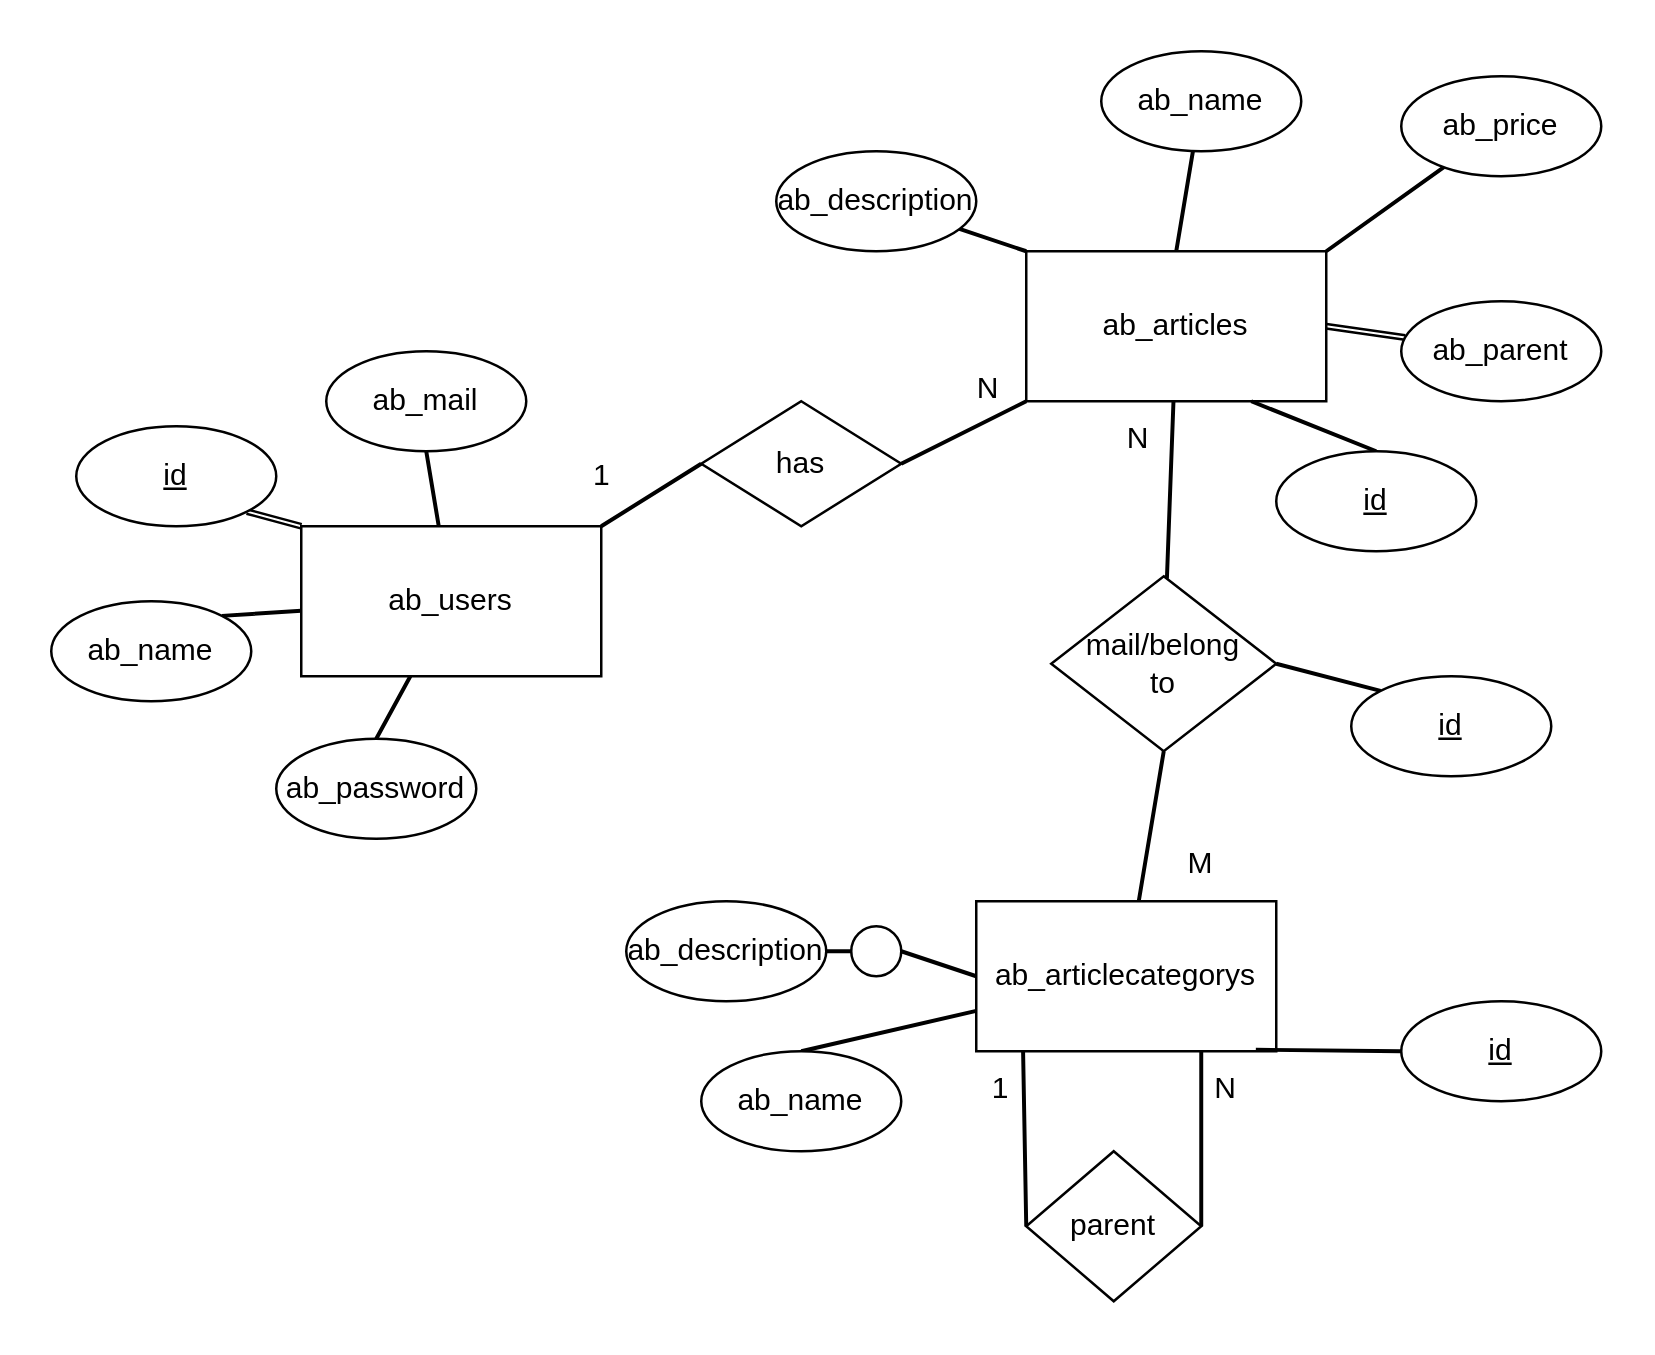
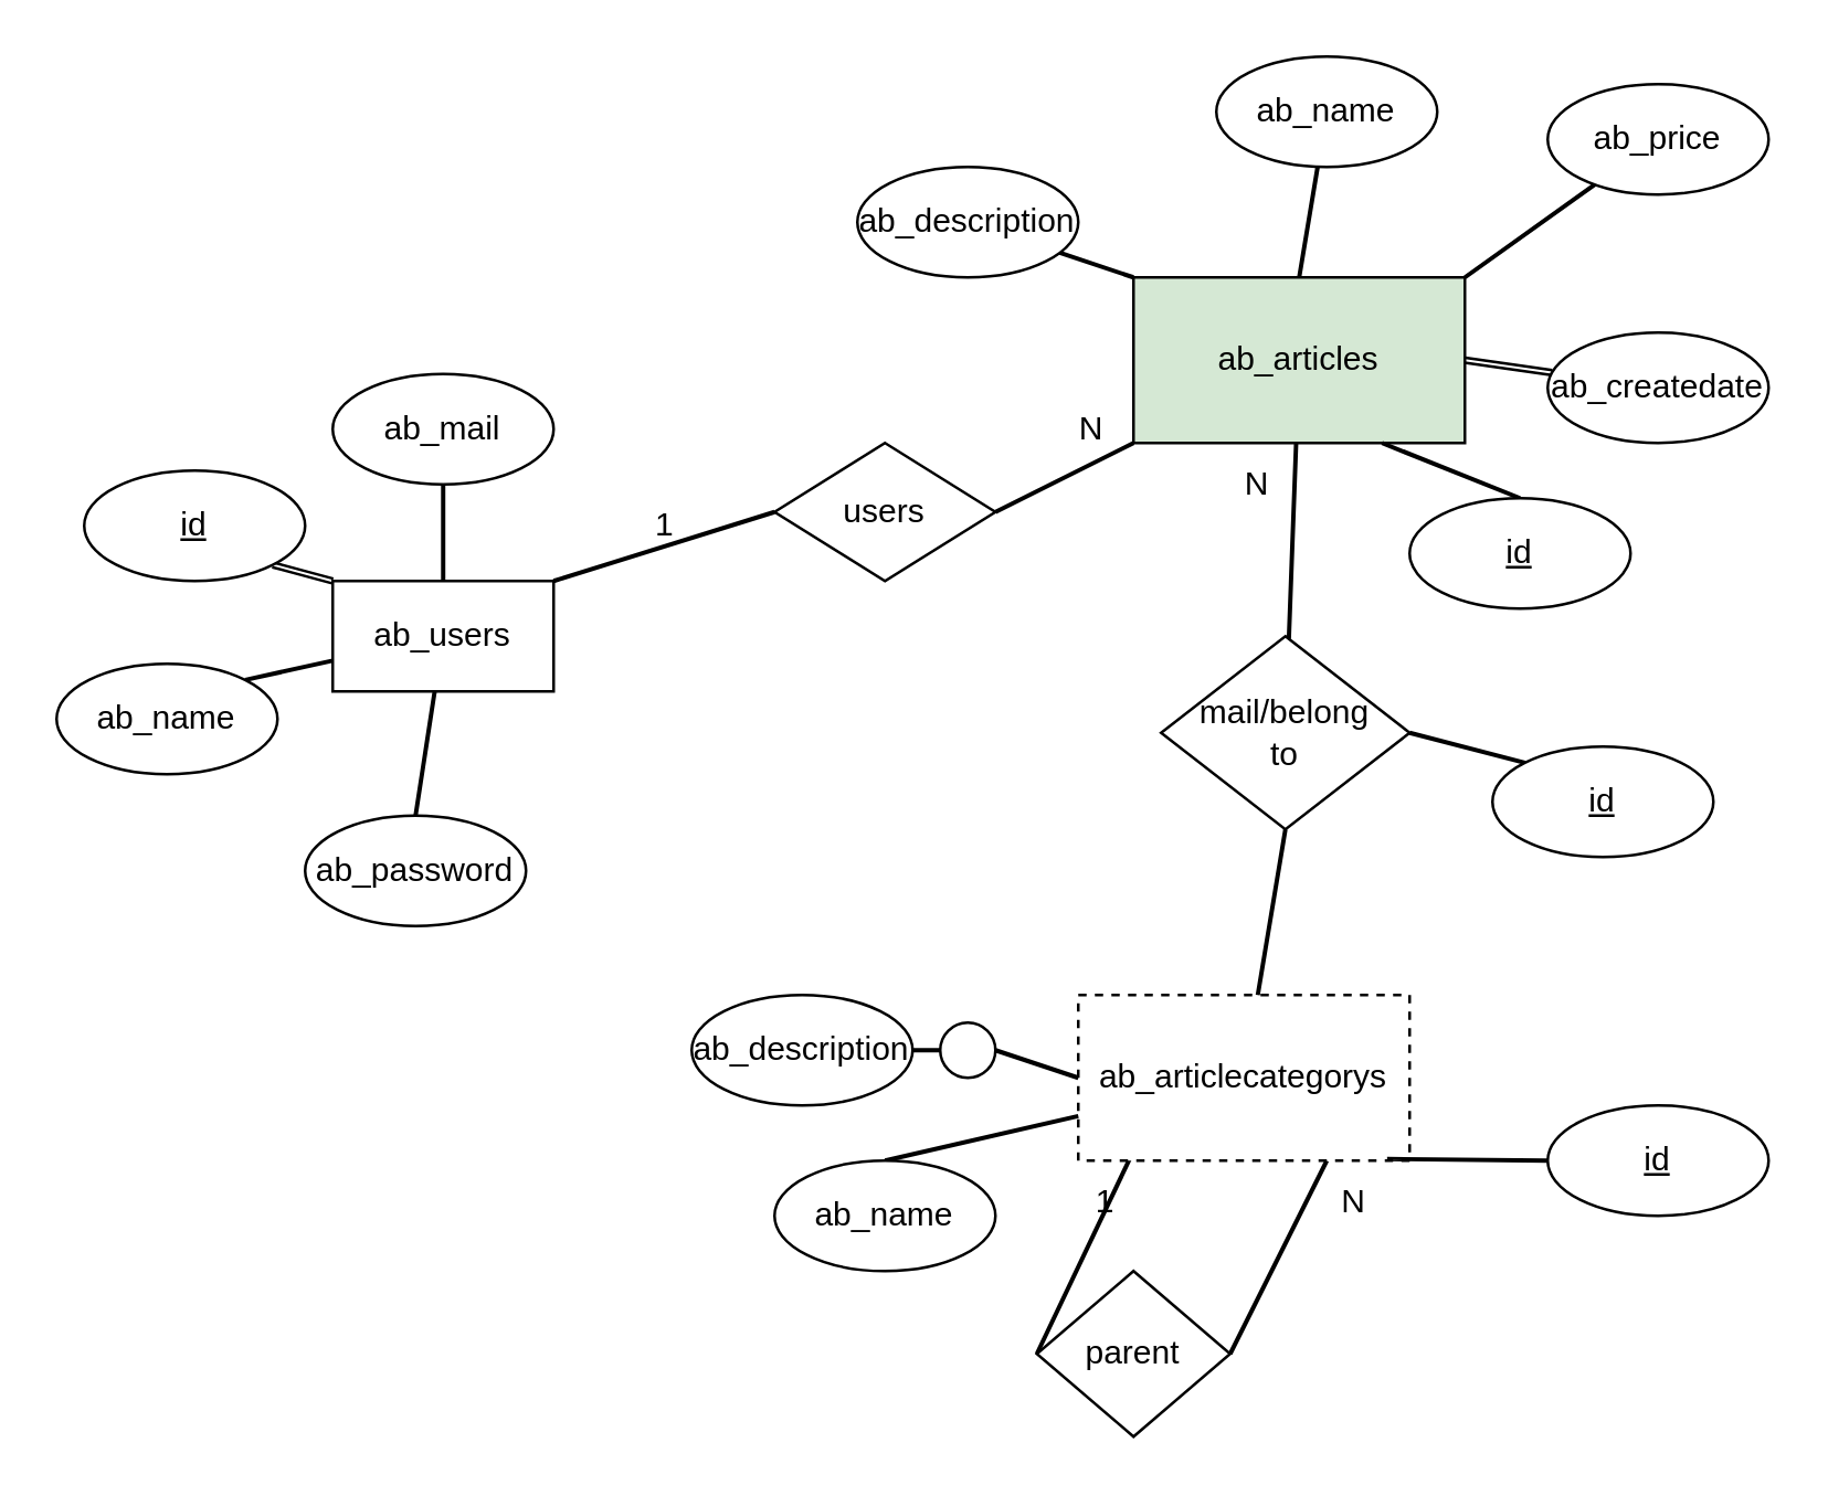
  <mxCell id="0" />
  <mxCell id="1" parent="0" />
- <mxCell id="2" value="ab_users" style="rounded=0;whiteSpace=wrap;html=1;" vertex="1" parent="1"><mxGeometry x="120" y="210" width="120" height="60" as="geometry" /></mxCell>
+ <mxCell id="2" value="ab_users" style="rounded=0;whiteSpace=wrap;html=1;" vertex="1" parent="1"><mxGeometry x="120" y="210" width="80" height="40" as="geometry" /></mxCell>
  <mxCell id="3" style="edgeStyle=none;shape=link;rounded=0;orthogonalLoop=1;jettySize=auto;html=1;exitX=0.5;exitY=0;exitDx=0;exitDy=0;width=-0.588;" edge="1" parent="1" source="7" target="19"><mxGeometry relative="1" as="geometry" /></mxCell>
  <mxCell id="4" style="edgeStyle=none;shape=link;rounded=0;orthogonalLoop=1;jettySize=auto;html=1;exitX=0;exitY=0;exitDx=0;exitDy=0;width=0.588;" edge="1" parent="1" source="7" target="21"><mxGeometry relative="1" as="geometry" /></mxCell>
  <mxCell id="5" style="edgeStyle=none;shape=link;rounded=0;orthogonalLoop=1;jettySize=auto;html=1;exitX=1;exitY=0;exitDx=0;exitDy=0;width=-0.588;" edge="1" parent="1" source="7" target="20"><mxGeometry relative="1" as="geometry" /></mxCell>
  <mxCell id="6" style="edgeStyle=none;shape=link;rounded=0;orthogonalLoop=1;jettySize=auto;html=1;exitX=1;exitY=0.5;exitDx=0;exitDy=0;width=-1.765;" edge="1" parent="1" source="7" target="22"><mxGeometry relative="1" as="geometry" /></mxCell>
- <mxCell id="7" value="ab_articles" style="rounded=0;whiteSpace=wrap;html=1;" vertex="1" parent="1"><mxGeometry x="410" y="100" width="120" height="60" as="geometry" /></mxCell>
+ <mxCell id="7" value="ab_articles" style="rounded=0;whiteSpace=wrap;html=1;fillColor=#d5e8d4;" vertex="1" parent="1"><mxGeometry x="410" y="100" width="120" height="60" as="geometry" /></mxCell>
  <mxCell id="8" style="edgeStyle=none;shape=link;rounded=0;orthogonalLoop=1;jettySize=auto;html=1;exitX=0.75;exitY=1;exitDx=0;exitDy=0;width=0.588;entryX=1;entryY=0.5;entryDx=0;entryDy=0;" edge="1" parent="1" source="10" target="38"><mxGeometry relative="1" as="geometry" /></mxCell>
  <mxCell id="9" style="edgeStyle=none;shape=link;rounded=0;orthogonalLoop=1;jettySize=auto;html=1;exitX=0.156;exitY=0.986;exitDx=0;exitDy=0;entryX=0;entryY=0.5;entryDx=0;entryDy=0;width=0.588;exitPerimeter=0;" edge="1" parent="1" source="10" target="38"><mxGeometry relative="1" as="geometry" /></mxCell>
- <mxCell id="10" value="ab_articlecategorys" style="rounded=0;whiteSpace=wrap;html=1;" vertex="1" parent="1"><mxGeometry x="390" y="360" width="120" height="60" as="geometry" /></mxCell>
+ <mxCell id="10" value="ab_articlecategorys" style="rounded=0;whiteSpace=wrap;html=1;dashed=1;" vertex="1" parent="1"><mxGeometry x="390" y="360" width="120" height="60" as="geometry" /></mxCell>
  <mxCell id="11" style="edgeStyle=none;shape=link;rounded=0;orthogonalLoop=1;jettySize=auto;html=1;exitX=1;exitY=1;exitDx=0;exitDy=0;entryX=0;entryY=0;entryDx=0;entryDy=0;width=-1.765;" edge="1" parent="1" source="12" target="2"><mxGeometry relative="1" as="geometry" /></mxCell>
  <mxCell id="12" value="&lt;u&gt;id&lt;/u&gt;" style="ellipse;whiteSpace=wrap;html=1;" vertex="1" parent="1"><mxGeometry x="30" y="170" width="80" height="40" as="geometry" /></mxCell>
  <mxCell id="13" style="edgeStyle=none;shape=link;rounded=0;orthogonalLoop=1;jettySize=auto;html=1;exitX=1;exitY=0;exitDx=0;exitDy=0;width=-0.588;" edge="1" parent="1" source="14" target="2"><mxGeometry relative="1" as="geometry" /></mxCell>
  <mxCell id="14" value="ab_name" style="ellipse;whiteSpace=wrap;html=1;" vertex="1" parent="1"><mxGeometry x="20" y="240" width="80" height="40" as="geometry" /></mxCell>
  <mxCell id="15" style="edgeStyle=none;shape=link;rounded=0;orthogonalLoop=1;jettySize=auto;html=1;exitX=0.5;exitY=0;exitDx=0;exitDy=0;width=0.588;" edge="1" parent="1" source="16" target="2"><mxGeometry relative="1" as="geometry" /></mxCell>
  <mxCell id="16" value="ab_password" style="ellipse;whiteSpace=wrap;html=1;" vertex="1" parent="1"><mxGeometry x="110" y="295" width="80" height="40" as="geometry" /></mxCell>
  <mxCell id="17" style="rounded=0;orthogonalLoop=1;jettySize=auto;html=1;exitX=0.5;exitY=1;exitDx=0;exitDy=0;shape=link;width=0.588;" edge="1" parent="1" source="18" target="2"><mxGeometry relative="1" as="geometry" /></mxCell>
- <mxCell id="18" value="ab_mail" style="ellipse;whiteSpace=wrap;html=1;" vertex="1" parent="1"><mxGeometry x="130" y="140" width="80" height="40" as="geometry" /></mxCell>
+ <mxCell id="18" value="ab_mail" style="ellipse;whiteSpace=wrap;html=1;" vertex="1" parent="1"><mxGeometry x="120" y="135" width="80" height="40" as="geometry" /></mxCell>
  <mxCell id="19" value="ab_name" style="ellipse;whiteSpace=wrap;html=1;" vertex="1" parent="1"><mxGeometry x="440" y="20" width="80" height="40" as="geometry" /></mxCell>
  <mxCell id="20" value="ab_price" style="ellipse;whiteSpace=wrap;html=1;" vertex="1" parent="1"><mxGeometry x="560" y="30" width="80" height="40" as="geometry" /></mxCell>
  <mxCell id="21" value="ab_description" style="ellipse;whiteSpace=wrap;html=1;" vertex="1" parent="1"><mxGeometry x="310" y="60" width="80" height="40" as="geometry" /></mxCell>
- <mxCell id="22" value="ab_parent" style="ellipse;whiteSpace=wrap;html=1;" vertex="1" parent="1"><mxGeometry x="560" y="120" width="80" height="40" as="geometry" /></mxCell>
+ <mxCell id="22" value="ab_createdate" style="ellipse;whiteSpace=wrap;html=1;" vertex="1" parent="1"><mxGeometry x="560" y="120" width="80" height="40" as="geometry" /></mxCell>
  <mxCell id="23" style="edgeStyle=none;shape=link;rounded=0;orthogonalLoop=1;jettySize=auto;html=1;exitX=0.5;exitY=0;exitDx=0;exitDy=0;entryX=0.75;entryY=1;entryDx=0;entryDy=0;width=0.588;" edge="1" parent="1" source="24" target="7"><mxGeometry relative="1" as="geometry" /></mxCell>
  <mxCell id="24" value="&lt;u&gt;id&lt;/u&gt;" style="ellipse;whiteSpace=wrap;html=1;" vertex="1" parent="1"><mxGeometry x="510" y="180" width="80" height="40" as="geometry" /></mxCell>
  <mxCell id="25" style="edgeStyle=none;shape=link;rounded=0;orthogonalLoop=1;jettySize=auto;html=1;exitX=1;exitY=0.5;exitDx=0;exitDy=0;entryX=0;entryY=1;entryDx=0;entryDy=0;width=-0.588;" edge="1" parent="1" source="27" target="7"><mxGeometry relative="1" as="geometry" /></mxCell>
  <mxCell id="26" style="edgeStyle=none;shape=link;rounded=0;orthogonalLoop=1;jettySize=auto;html=1;exitX=0;exitY=0.5;exitDx=0;exitDy=0;entryX=1;entryY=0;entryDx=0;entryDy=0;width=0.588;" edge="1" parent="1" source="27" target="2"><mxGeometry relative="1" as="geometry" /></mxCell>
- <mxCell id="27" value="has" style="rhombus;whiteSpace=wrap;html=1;" vertex="1" parent="1"><mxGeometry x="280" y="160" width="80" height="50" as="geometry" /></mxCell>
+ <mxCell id="27" value="users" style="rhombus;whiteSpace=wrap;html=1;" vertex="1" parent="1"><mxGeometry x="280" y="160" width="80" height="50" as="geometry" /></mxCell>
  <mxCell id="28" value="N" style="text;html=1;strokeColor=none;fillColor=none;align=center;verticalAlign=middle;whiteSpace=wrap;rounded=0;" vertex="1" parent="1"><mxGeometry x="365" y="140" width="60" height="30" as="geometry" /></mxCell>
  <mxCell id="29" value="1" style="text;html=1;align=center;verticalAlign=middle;resizable=0;points=[];autosize=1;strokeColor=none;fillColor=none;" vertex="1" parent="1"><mxGeometry x="230" y="180" width="20" height="20" as="geometry" /></mxCell>
  <mxCell id="30" style="edgeStyle=none;shape=link;rounded=0;orthogonalLoop=1;jettySize=auto;html=1;exitX=0;exitY=0.5;exitDx=0;exitDy=0;entryX=0.932;entryY=0.99;entryDx=0;entryDy=0;entryPerimeter=0;width=0.588;" edge="1" parent="1" source="31" target="10"><mxGeometry relative="1" as="geometry" /></mxCell>
  <mxCell id="31" value="&lt;u&gt;id&lt;/u&gt;" style="ellipse;whiteSpace=wrap;html=1;" vertex="1" parent="1"><mxGeometry x="560" y="400" width="80" height="40" as="geometry" /></mxCell>
  <mxCell id="32" style="edgeStyle=none;shape=link;rounded=0;orthogonalLoop=1;jettySize=auto;html=1;exitX=0.5;exitY=0;exitDx=0;exitDy=0;width=-0.588;" edge="1" parent="1" source="33" target="10"><mxGeometry relative="1" as="geometry" /></mxCell>
  <mxCell id="33" value="ab_name" style="ellipse;whiteSpace=wrap;html=1;" vertex="1" parent="1"><mxGeometry x="280" y="420" width="80" height="40" as="geometry" /></mxCell>
  <mxCell id="34" style="edgeStyle=none;shape=link;rounded=0;orthogonalLoop=1;jettySize=auto;html=1;width=0.588;startArrow=none;entryX=0;entryY=0.5;entryDx=0;entryDy=0;exitX=1;exitY=0.5;exitDx=0;exitDy=0;" edge="1" parent="1" source="36" target="10"><mxGeometry relative="1" as="geometry"><mxPoint x="350" y="400" as="sourcePoint" /></mxGeometry></mxCell>
  <mxCell id="35" value="ab_description" style="ellipse;whiteSpace=wrap;html=1;" vertex="1" parent="1"><mxGeometry x="250" y="360" width="80" height="40" as="geometry" /></mxCell>
  <mxCell id="36" value="" style="ellipse;whiteSpace=wrap;html=1;aspect=fixed;" vertex="1" parent="1"><mxGeometry x="340" y="370" width="20" height="20" as="geometry" /></mxCell>
  <mxCell id="37" value="" style="edgeStyle=none;shape=link;rounded=0;orthogonalLoop=1;jettySize=auto;html=1;exitX=1;exitY=0.5;exitDx=0;exitDy=0;width=-0.588;endArrow=none;" edge="1" parent="1" source="35" target="36"><mxGeometry relative="1" as="geometry"><mxPoint x="360" y="450" as="sourcePoint" /><mxPoint x="405" y="420" as="targetPoint" /></mxGeometry></mxCell>
- <mxCell id="38" value="parent" style="rhombus;whiteSpace=wrap;html=1;" vertex="1" parent="1"><mxGeometry x="410" y="460" width="70" height="60" as="geometry" /></mxCell>
+ <mxCell id="38" value="parent" style="rhombus;whiteSpace=wrap;html=1;" vertex="1" parent="1"><mxGeometry x="375" y="460" width="70" height="60" as="geometry" /></mxCell>
  <mxCell id="39" value="" style="edgeStyle=none;shape=link;rounded=0;orthogonalLoop=1;jettySize=auto;html=1;width=0.588;" edge="1" parent="1" source="42" target="7"><mxGeometry relative="1" as="geometry" /></mxCell>
  <mxCell id="40" style="edgeStyle=none;shape=link;rounded=0;orthogonalLoop=1;jettySize=auto;html=1;exitX=0.5;exitY=1;exitDx=0;exitDy=0;width=-0.588;" edge="1" parent="1" source="42" target="10"><mxGeometry relative="1" as="geometry" /></mxCell>
  <mxCell id="41" style="edgeStyle=none;shape=link;rounded=0;orthogonalLoop=1;jettySize=auto;html=1;exitX=1;exitY=0.5;exitDx=0;exitDy=0;width=-0.588;entryX=0;entryY=0;entryDx=0;entryDy=0;" edge="1" parent="1" source="42" target="47"><mxGeometry relative="1" as="geometry"><mxPoint x="560" y="265" as="targetPoint" /></mxGeometry></mxCell>
  <mxCell id="42" value="mail/belong&lt;br&gt;to" style="rhombus;whiteSpace=wrap;html=1;" vertex="1" parent="1"><mxGeometry x="420" y="230" width="90" height="70" as="geometry" /></mxCell>
  <mxCell id="43" value="N" style="text;html=1;strokeColor=none;fillColor=none;align=center;verticalAlign=middle;whiteSpace=wrap;rounded=0;" vertex="1" parent="1"><mxGeometry x="425" y="160" width="60" height="30" as="geometry" /></mxCell>
- <mxCell id="44" value="M" style="text;html=1;strokeColor=none;fillColor=none;align=center;verticalAlign=middle;whiteSpace=wrap;rounded=0;" vertex="1" parent="1"><mxGeometry x="450" y="330" width="60" height="30" as="geometry" /></mxCell>
  <mxCell id="45" value="1" style="text;html=1;strokeColor=none;fillColor=none;align=center;verticalAlign=middle;whiteSpace=wrap;rounded=0;" vertex="1" parent="1"><mxGeometry x="370" y="420" width="60" height="30" as="geometry" /></mxCell>
  <mxCell id="46" value="N" style="text;html=1;strokeColor=none;fillColor=none;align=center;verticalAlign=middle;whiteSpace=wrap;rounded=0;" vertex="1" parent="1"><mxGeometry x="460" y="420" width="60" height="30" as="geometry" /></mxCell>
  <mxCell id="47" value="&lt;u&gt;id&lt;/u&gt;" style="ellipse;whiteSpace=wrap;html=1;" vertex="1" parent="1"><mxGeometry x="540" y="270" width="80" height="40" as="geometry" /></mxCell>
